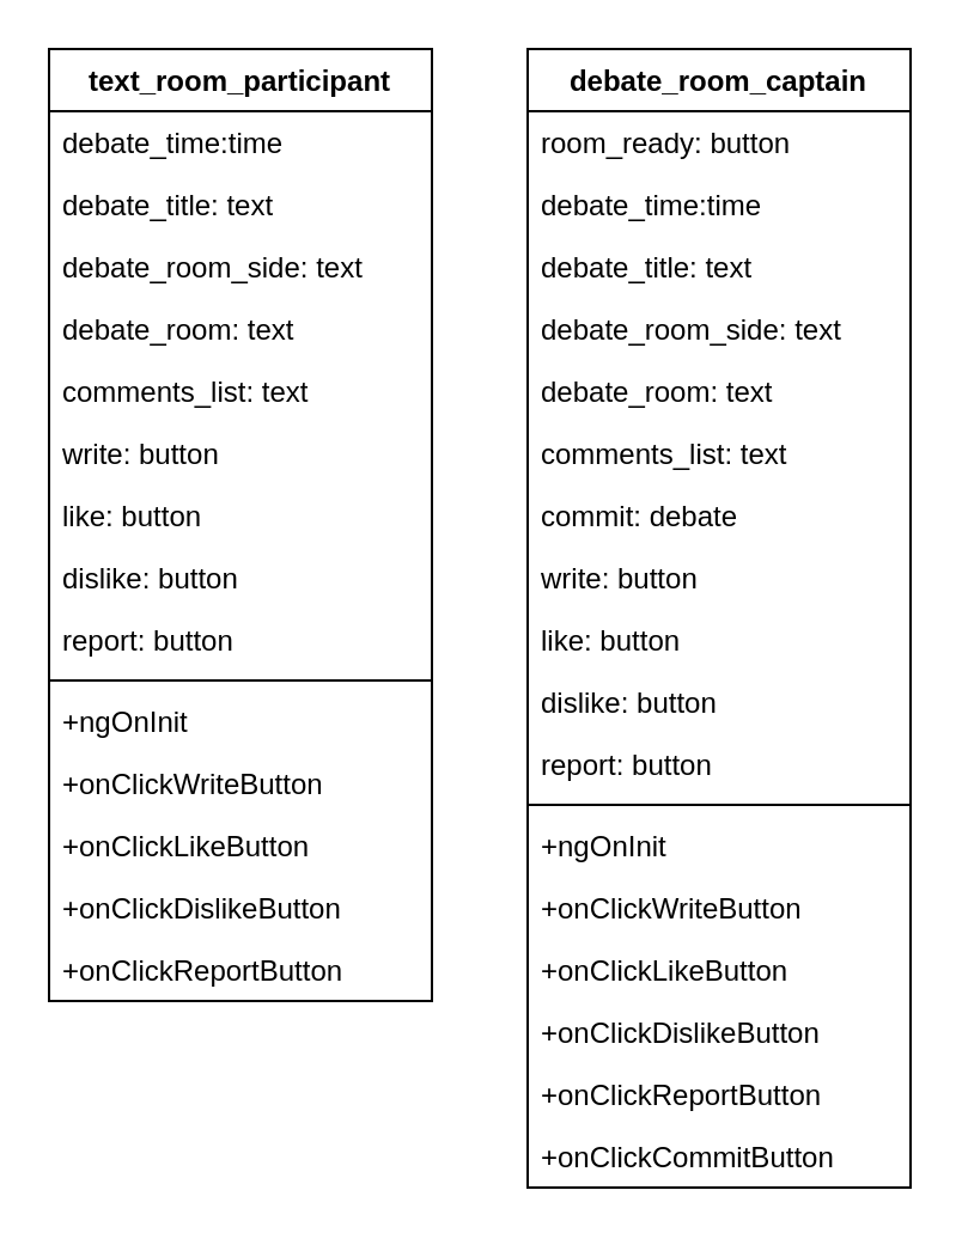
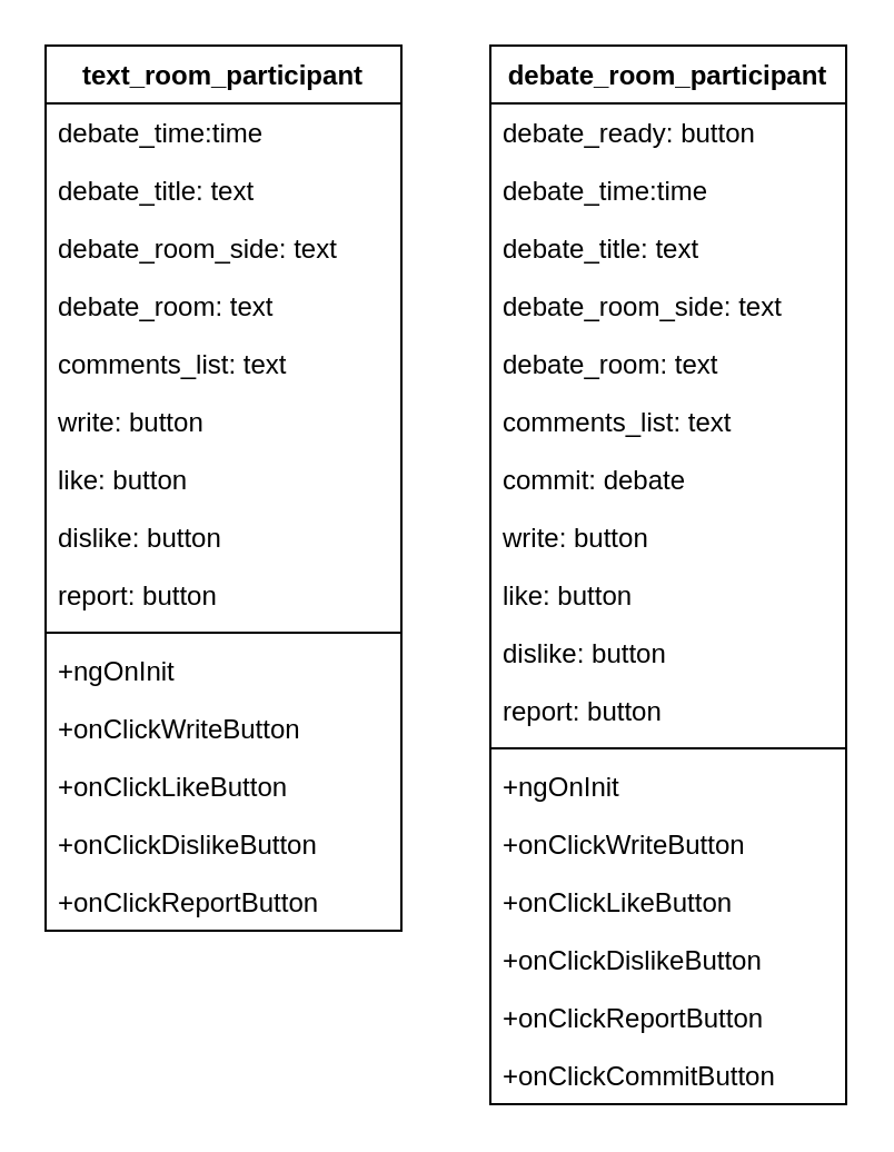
  <mxCell id="0" />
  <mxCell id="1" parent="0" />
  <mxCell id="2" value="text_room_participant" style="swimlane;fontStyle=1;align=center;verticalAlign=top;childLayout=stackLayout;horizontal=1;startSize=26;horizontalStack=0;resizeParent=1;resizeParentMax=0;resizeLast=0;collapsible=1;marginBottom=0;" vertex="1" parent="1"><mxGeometry x="20" y="20" width="160" height="398" as="geometry" /></mxCell>
  <mxCell id="3" value="debate_time:time" style="text;strokeColor=none;fillColor=none;align=left;verticalAlign=top;spacingLeft=4;spacingRight=4;overflow=hidden;rotatable=0;points=[[0,0.5],[1,0.5]];portConstraint=eastwest;" vertex="1" parent="2"><mxGeometry y="26" width="160" height="26" as="geometry" /></mxCell>
  <mxCell id="4" value="debate_title: text" style="text;strokeColor=none;fillColor=none;align=left;verticalAlign=top;spacingLeft=4;spacingRight=4;overflow=hidden;rotatable=0;points=[[0,0.5],[1,0.5]];portConstraint=eastwest;" vertex="1" parent="2"><mxGeometry y="52" width="160" height="26" as="geometry" /></mxCell>
  <mxCell id="5" value="debate_room_side: text" style="text;strokeColor=none;fillColor=none;align=left;verticalAlign=top;spacingLeft=4;spacingRight=4;overflow=hidden;rotatable=0;points=[[0,0.5],[1,0.5]];portConstraint=eastwest;" vertex="1" parent="2"><mxGeometry y="78" width="160" height="26" as="geometry" /></mxCell>
  <mxCell id="6" value="debate_room: text" style="text;strokeColor=none;fillColor=none;align=left;verticalAlign=top;spacingLeft=4;spacingRight=4;overflow=hidden;rotatable=0;points=[[0,0.5],[1,0.5]];portConstraint=eastwest;" vertex="1" parent="2"><mxGeometry y="104" width="160" height="26" as="geometry" /></mxCell>
  <mxCell id="7" value="comments_list: text" style="text;strokeColor=none;fillColor=none;align=left;verticalAlign=top;spacingLeft=4;spacingRight=4;overflow=hidden;rotatable=0;points=[[0,0.5],[1,0.5]];portConstraint=eastwest;" vertex="1" parent="2"><mxGeometry y="130" width="160" height="26" as="geometry" /></mxCell>
  <mxCell id="8" value="write: button" style="text;strokeColor=none;fillColor=none;align=left;verticalAlign=top;spacingLeft=4;spacingRight=4;overflow=hidden;rotatable=0;points=[[0,0.5],[1,0.5]];portConstraint=eastwest;" vertex="1" parent="2"><mxGeometry y="156" width="160" height="26" as="geometry" /></mxCell>
  <mxCell id="9" value="like: button" style="text;strokeColor=none;fillColor=none;align=left;verticalAlign=top;spacingLeft=4;spacingRight=4;overflow=hidden;rotatable=0;points=[[0,0.5],[1,0.5]];portConstraint=eastwest;" vertex="1" parent="2"><mxGeometry y="182" width="160" height="26" as="geometry" /></mxCell>
  <mxCell id="10" value="dislike: button" style="text;strokeColor=none;fillColor=none;align=left;verticalAlign=top;spacingLeft=4;spacingRight=4;overflow=hidden;rotatable=0;points=[[0,0.5],[1,0.5]];portConstraint=eastwest;" vertex="1" parent="2"><mxGeometry y="208" width="160" height="26" as="geometry" /></mxCell>
  <mxCell id="11" value="report: button" style="text;strokeColor=none;fillColor=none;align=left;verticalAlign=top;spacingLeft=4;spacingRight=4;overflow=hidden;rotatable=0;points=[[0,0.5],[1,0.5]];portConstraint=eastwest;" vertex="1" parent="2"><mxGeometry y="234" width="160" height="26" as="geometry" /></mxCell>
  <mxCell id="12" value="" style="line;strokeWidth=1;fillColor=none;align=left;verticalAlign=middle;spacingTop=-1;spacingLeft=3;spacingRight=3;rotatable=0;labelPosition=right;points=[];portConstraint=eastwest;" vertex="1" parent="2"><mxGeometry y="260" width="160" height="8" as="geometry" /></mxCell>
  <mxCell id="13" value="+ngOnInit" style="text;strokeColor=none;fillColor=none;align=left;verticalAlign=top;spacingLeft=4;spacingRight=4;overflow=hidden;rotatable=0;points=[[0,0.5],[1,0.5]];portConstraint=eastwest;" vertex="1" parent="2"><mxGeometry y="268" width="160" height="26" as="geometry" /></mxCell>
  <mxCell id="14" value="+onClickWriteButton" style="text;strokeColor=none;fillColor=none;align=left;verticalAlign=top;spacingLeft=4;spacingRight=4;overflow=hidden;rotatable=0;points=[[0,0.5],[1,0.5]];portConstraint=eastwest;" vertex="1" parent="2"><mxGeometry y="294" width="160" height="26" as="geometry" /></mxCell>
  <mxCell id="15" value="+onClickLikeButton" style="text;strokeColor=none;fillColor=none;align=left;verticalAlign=top;spacingLeft=4;spacingRight=4;overflow=hidden;rotatable=0;points=[[0,0.5],[1,0.5]];portConstraint=eastwest;" vertex="1" parent="2"><mxGeometry y="320" width="160" height="26" as="geometry" /></mxCell>
  <mxCell id="16" value="+onClickDislikeButton" style="text;strokeColor=none;fillColor=none;align=left;verticalAlign=top;spacingLeft=4;spacingRight=4;overflow=hidden;rotatable=0;points=[[0,0.5],[1,0.5]];portConstraint=eastwest;" vertex="1" parent="2"><mxGeometry y="346" width="160" height="26" as="geometry" /></mxCell>
  <mxCell id="17" value="+onClickReportButton" style="text;strokeColor=none;fillColor=none;align=left;verticalAlign=top;spacingLeft=4;spacingRight=4;overflow=hidden;rotatable=0;points=[[0,0.5],[1,0.5]];portConstraint=eastwest;" vertex="1" parent="2"><mxGeometry y="372" width="160" height="26" as="geometry" /></mxCell>
- <mxCell id="18" value="debate_room_captain" style="swimlane;fontStyle=1;align=center;verticalAlign=top;childLayout=stackLayout;horizontal=1;startSize=26;horizontalStack=0;resizeParent=1;resizeParentMax=0;resizeLast=0;collapsible=1;marginBottom=0;" vertex="1" parent="1"><mxGeometry x="220" y="20" width="160" height="476" as="geometry" /></mxCell>
- <mxCell id="19" value="room_ready: button" style="text;strokeColor=none;fillColor=none;align=left;verticalAlign=top;spacingLeft=4;spacingRight=4;overflow=hidden;rotatable=0;points=[[0,0.5],[1,0.5]];portConstraint=eastwest;" vertex="1" parent="18"><mxGeometry y="26" width="160" height="26" as="geometry" /></mxCell>
+ <mxCell id="18" value="debate_room_participant" style="swimlane;fontStyle=1;align=center;verticalAlign=top;childLayout=stackLayout;horizontal=1;startSize=26;horizontalStack=0;resizeParent=1;resizeParentMax=0;resizeLast=0;collapsible=1;marginBottom=0;" vertex="1" parent="1"><mxGeometry x="220" y="20" width="160" height="476" as="geometry" /></mxCell>
+ <mxCell id="19" value="debate_ready: button" style="text;strokeColor=none;fillColor=none;align=left;verticalAlign=top;spacingLeft=4;spacingRight=4;overflow=hidden;rotatable=0;points=[[0,0.5],[1,0.5]];portConstraint=eastwest;" vertex="1" parent="18"><mxGeometry y="26" width="160" height="26" as="geometry" /></mxCell>
  <mxCell id="20" value="debate_time:time" style="text;strokeColor=none;fillColor=none;align=left;verticalAlign=top;spacingLeft=4;spacingRight=4;overflow=hidden;rotatable=0;points=[[0,0.5],[1,0.5]];portConstraint=eastwest;" vertex="1" parent="18"><mxGeometry y="52" width="160" height="26" as="geometry" /></mxCell>
  <mxCell id="21" value="debate_title: text" style="text;strokeColor=none;fillColor=none;align=left;verticalAlign=top;spacingLeft=4;spacingRight=4;overflow=hidden;rotatable=0;points=[[0,0.5],[1,0.5]];portConstraint=eastwest;" vertex="1" parent="18"><mxGeometry y="78" width="160" height="26" as="geometry" /></mxCell>
  <mxCell id="22" value="debate_room_side: text" style="text;strokeColor=none;fillColor=none;align=left;verticalAlign=top;spacingLeft=4;spacingRight=4;overflow=hidden;rotatable=0;points=[[0,0.5],[1,0.5]];portConstraint=eastwest;" vertex="1" parent="18"><mxGeometry y="104" width="160" height="26" as="geometry" /></mxCell>
  <mxCell id="23" value="debate_room: text" style="text;strokeColor=none;fillColor=none;align=left;verticalAlign=top;spacingLeft=4;spacingRight=4;overflow=hidden;rotatable=0;points=[[0,0.5],[1,0.5]];portConstraint=eastwest;" vertex="1" parent="18"><mxGeometry y="130" width="160" height="26" as="geometry" /></mxCell>
  <mxCell id="24" value="comments_list: text" style="text;strokeColor=none;fillColor=none;align=left;verticalAlign=top;spacingLeft=4;spacingRight=4;overflow=hidden;rotatable=0;points=[[0,0.5],[1,0.5]];portConstraint=eastwest;" vertex="1" parent="18"><mxGeometry y="156" width="160" height="26" as="geometry" /></mxCell>
  <mxCell id="25" value="commit: debate" style="text;strokeColor=none;fillColor=none;align=left;verticalAlign=top;spacingLeft=4;spacingRight=4;overflow=hidden;rotatable=0;points=[[0,0.5],[1,0.5]];portConstraint=eastwest;" vertex="1" parent="18"><mxGeometry y="182" width="160" height="26" as="geometry" /></mxCell>
  <mxCell id="26" value="write: button" style="text;strokeColor=none;fillColor=none;align=left;verticalAlign=top;spacingLeft=4;spacingRight=4;overflow=hidden;rotatable=0;points=[[0,0.5],[1,0.5]];portConstraint=eastwest;" vertex="1" parent="18"><mxGeometry y="208" width="160" height="26" as="geometry" /></mxCell>
  <mxCell id="27" value="like: button" style="text;strokeColor=none;fillColor=none;align=left;verticalAlign=top;spacingLeft=4;spacingRight=4;overflow=hidden;rotatable=0;points=[[0,0.5],[1,0.5]];portConstraint=eastwest;" vertex="1" parent="18"><mxGeometry y="234" width="160" height="26" as="geometry" /></mxCell>
  <mxCell id="28" value="dislike: button" style="text;strokeColor=none;fillColor=none;align=left;verticalAlign=top;spacingLeft=4;spacingRight=4;overflow=hidden;rotatable=0;points=[[0,0.5],[1,0.5]];portConstraint=eastwest;" vertex="1" parent="18"><mxGeometry y="260" width="160" height="26" as="geometry" /></mxCell>
  <mxCell id="29" value="report: button" style="text;strokeColor=none;fillColor=none;align=left;verticalAlign=top;spacingLeft=4;spacingRight=4;overflow=hidden;rotatable=0;points=[[0,0.5],[1,0.5]];portConstraint=eastwest;" vertex="1" parent="18"><mxGeometry y="286" width="160" height="26" as="geometry" /></mxCell>
  <mxCell id="30" value="" style="line;strokeWidth=1;fillColor=none;align=left;verticalAlign=middle;spacingTop=-1;spacingLeft=3;spacingRight=3;rotatable=0;labelPosition=right;points=[];portConstraint=eastwest;" vertex="1" parent="18"><mxGeometry y="312" width="160" height="8" as="geometry" /></mxCell>
  <mxCell id="31" value="+ngOnInit" style="text;strokeColor=none;fillColor=none;align=left;verticalAlign=top;spacingLeft=4;spacingRight=4;overflow=hidden;rotatable=0;points=[[0,0.5],[1,0.5]];portConstraint=eastwest;" vertex="1" parent="18"><mxGeometry y="320" width="160" height="26" as="geometry" /></mxCell>
  <mxCell id="32" value="+onClickWriteButton" style="text;strokeColor=none;fillColor=none;align=left;verticalAlign=top;spacingLeft=4;spacingRight=4;overflow=hidden;rotatable=0;points=[[0,0.5],[1,0.5]];portConstraint=eastwest;" vertex="1" parent="18"><mxGeometry y="346" width="160" height="26" as="geometry" /></mxCell>
  <mxCell id="33" value="+onClickLikeButton" style="text;strokeColor=none;fillColor=none;align=left;verticalAlign=top;spacingLeft=4;spacingRight=4;overflow=hidden;rotatable=0;points=[[0,0.5],[1,0.5]];portConstraint=eastwest;" vertex="1" parent="18"><mxGeometry y="372" width="160" height="26" as="geometry" /></mxCell>
  <mxCell id="34" value="+onClickDislikeButton" style="text;strokeColor=none;fillColor=none;align=left;verticalAlign=top;spacingLeft=4;spacingRight=4;overflow=hidden;rotatable=0;points=[[0,0.5],[1,0.5]];portConstraint=eastwest;" vertex="1" parent="18"><mxGeometry y="398" width="160" height="26" as="geometry" /></mxCell>
  <mxCell id="35" value="+onClickReportButton" style="text;strokeColor=none;fillColor=none;align=left;verticalAlign=top;spacingLeft=4;spacingRight=4;overflow=hidden;rotatable=0;points=[[0,0.5],[1,0.5]];portConstraint=eastwest;" vertex="1" parent="18"><mxGeometry y="424" width="160" height="26" as="geometry" /></mxCell>
  <mxCell id="36" value="+onClickCommitButton" style="text;strokeColor=none;fillColor=none;align=left;verticalAlign=top;spacingLeft=4;spacingRight=4;overflow=hidden;rotatable=0;points=[[0,0.5],[1,0.5]];portConstraint=eastwest;" vertex="1" parent="18"><mxGeometry y="450" width="160" height="26" as="geometry" /></mxCell>
